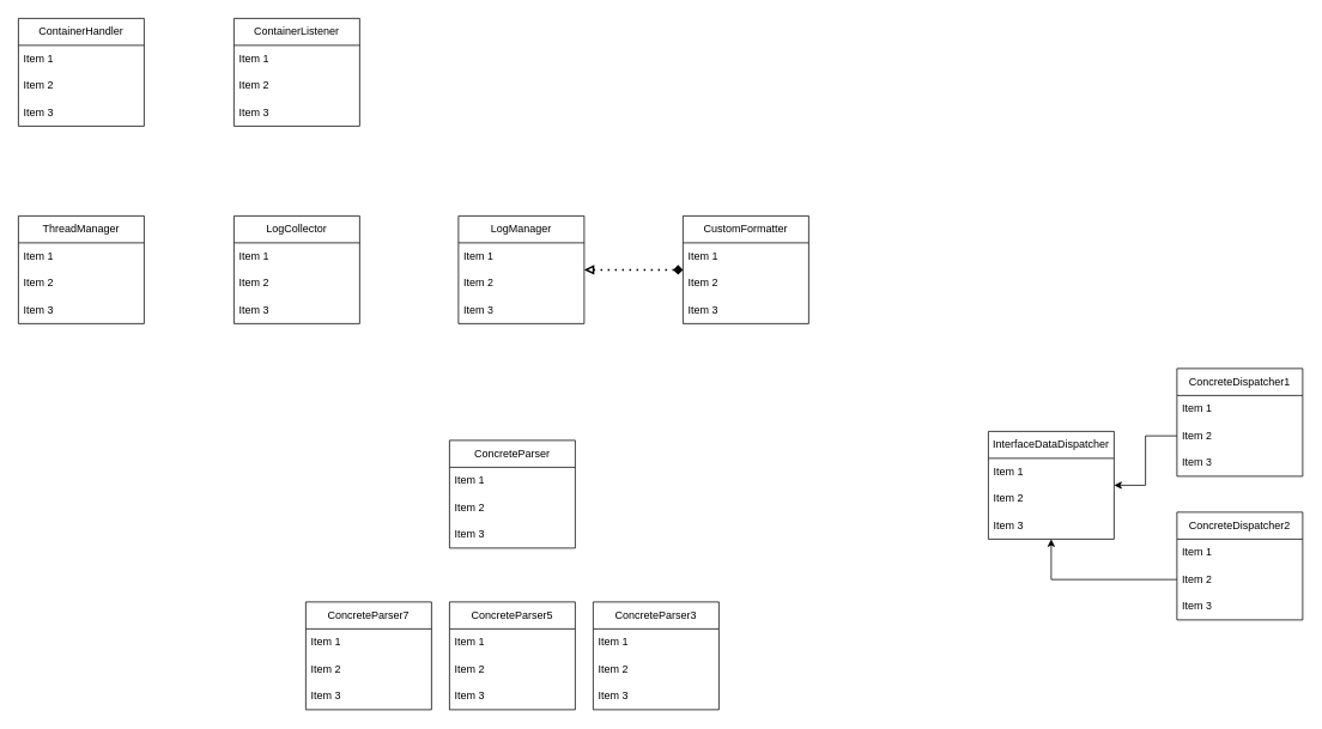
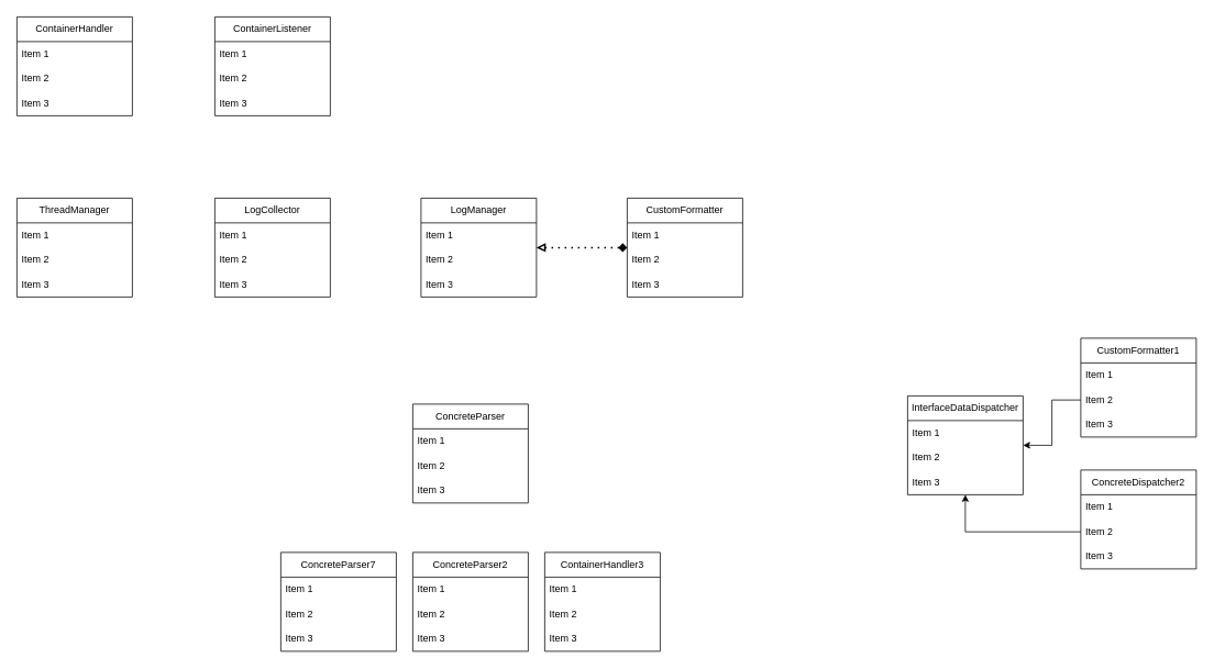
  <mxCell id="0" />
  <mxCell id="1" parent="0" />
  <mxCell id="2" value="LogManager" style="swimlane;fontStyle=0;childLayout=stackLayout;horizontal=1;startSize=30;horizontalStack=0;resizeParent=1;resizeParentMax=0;resizeLast=0;collapsible=1;marginBottom=0;whiteSpace=wrap;html=1;" vertex="1" parent="1"><mxGeometry x="510" y="240" width="140" height="120" as="geometry" /></mxCell>
  <mxCell id="3" value="Item 1" style="text;strokeColor=none;fillColor=none;align=left;verticalAlign=middle;spacingLeft=4;spacingRight=4;overflow=hidden;points=[[0,0.5],[1,0.5]];portConstraint=eastwest;rotatable=0;whiteSpace=wrap;html=1;" vertex="1" parent="2"><mxGeometry y="30" width="140" height="30" as="geometry" /></mxCell>
  <mxCell id="4" value="Item 2" style="text;strokeColor=none;fillColor=none;align=left;verticalAlign=middle;spacingLeft=4;spacingRight=4;overflow=hidden;points=[[0,0.5],[1,0.5]];portConstraint=eastwest;rotatable=0;whiteSpace=wrap;html=1;" vertex="1" parent="2"><mxGeometry y="60" width="140" height="30" as="geometry" /></mxCell>
  <mxCell id="5" value="Item 3" style="text;strokeColor=none;fillColor=none;align=left;verticalAlign=middle;spacingLeft=4;spacingRight=4;overflow=hidden;points=[[0,0.5],[1,0.5]];portConstraint=eastwest;rotatable=0;whiteSpace=wrap;html=1;" vertex="1" parent="2"><mxGeometry y="90" width="140" height="30" as="geometry" /></mxCell>
  <mxCell id="6" value="CustomFormatter" style="swimlane;fontStyle=0;childLayout=stackLayout;horizontal=1;startSize=30;horizontalStack=0;resizeParent=1;resizeParentMax=0;resizeLast=0;collapsible=1;marginBottom=0;whiteSpace=wrap;html=1;" vertex="1" parent="1"><mxGeometry x="760" y="240" width="140" height="120" as="geometry" /></mxCell>
  <mxCell id="7" value="Item 1" style="text;strokeColor=none;fillColor=none;align=left;verticalAlign=middle;spacingLeft=4;spacingRight=4;overflow=hidden;points=[[0,0.5],[1,0.5]];portConstraint=eastwest;rotatable=0;whiteSpace=wrap;html=1;" vertex="1" parent="6"><mxGeometry y="30" width="140" height="30" as="geometry" /></mxCell>
  <mxCell id="8" value="Item 2" style="text;strokeColor=none;fillColor=none;align=left;verticalAlign=middle;spacingLeft=4;spacingRight=4;overflow=hidden;points=[[0,0.5],[1,0.5]];portConstraint=eastwest;rotatable=0;whiteSpace=wrap;html=1;" vertex="1" parent="6"><mxGeometry y="60" width="140" height="30" as="geometry" /></mxCell>
  <mxCell id="9" value="Item 3" style="text;strokeColor=none;fillColor=none;align=left;verticalAlign=middle;spacingLeft=4;spacingRight=4;overflow=hidden;points=[[0,0.5],[1,0.5]];portConstraint=eastwest;rotatable=0;whiteSpace=wrap;html=1;" vertex="1" parent="6"><mxGeometry y="90" width="140" height="30" as="geometry" /></mxCell>
  <mxCell id="10" value="ConcreteParser" style="swimlane;fontStyle=0;childLayout=stackLayout;horizontal=1;startSize=30;horizontalStack=0;resizeParent=1;resizeParentMax=0;resizeLast=0;collapsible=1;marginBottom=0;whiteSpace=wrap;html=1;" vertex="1" parent="1"><mxGeometry x="500" y="490" width="140" height="120" as="geometry" /></mxCell>
  <mxCell id="11" value="Item 1" style="text;strokeColor=none;fillColor=none;align=left;verticalAlign=middle;spacingLeft=4;spacingRight=4;overflow=hidden;points=[[0,0.5],[1,0.5]];portConstraint=eastwest;rotatable=0;whiteSpace=wrap;html=1;" vertex="1" parent="10"><mxGeometry y="30" width="140" height="30" as="geometry" /></mxCell>
  <mxCell id="12" value="Item 2" style="text;strokeColor=none;fillColor=none;align=left;verticalAlign=middle;spacingLeft=4;spacingRight=4;overflow=hidden;points=[[0,0.5],[1,0.5]];portConstraint=eastwest;rotatable=0;whiteSpace=wrap;html=1;" vertex="1" parent="10"><mxGeometry y="60" width="140" height="30" as="geometry" /></mxCell>
  <mxCell id="13" value="Item 3" style="text;strokeColor=none;fillColor=none;align=left;verticalAlign=middle;spacingLeft=4;spacingRight=4;overflow=hidden;points=[[0,0.5],[1,0.5]];portConstraint=eastwest;rotatable=0;whiteSpace=wrap;html=1;" vertex="1" parent="10"><mxGeometry y="90" width="140" height="30" as="geometry" /></mxCell>
  <mxCell id="14" value="ConcreteParser7" style="swimlane;fontStyle=0;childLayout=stackLayout;horizontal=1;startSize=30;horizontalStack=0;resizeParent=1;resizeParentMax=0;resizeLast=0;collapsible=1;marginBottom=0;whiteSpace=wrap;html=1;" vertex="1" parent="1"><mxGeometry x="340" y="670" width="140" height="120" as="geometry" /></mxCell>
  <mxCell id="15" value="Item 1" style="text;strokeColor=none;fillColor=none;align=left;verticalAlign=middle;spacingLeft=4;spacingRight=4;overflow=hidden;points=[[0,0.5],[1,0.5]];portConstraint=eastwest;rotatable=0;whiteSpace=wrap;html=1;" vertex="1" parent="14"><mxGeometry y="30" width="140" height="30" as="geometry" /></mxCell>
  <mxCell id="16" value="Item 2" style="text;strokeColor=none;fillColor=none;align=left;verticalAlign=middle;spacingLeft=4;spacingRight=4;overflow=hidden;points=[[0,0.5],[1,0.5]];portConstraint=eastwest;rotatable=0;whiteSpace=wrap;html=1;" vertex="1" parent="14"><mxGeometry y="60" width="140" height="30" as="geometry" /></mxCell>
  <mxCell id="17" value="Item 3" style="text;strokeColor=none;fillColor=none;align=left;verticalAlign=middle;spacingLeft=4;spacingRight=4;overflow=hidden;points=[[0,0.5],[1,0.5]];portConstraint=eastwest;rotatable=0;whiteSpace=wrap;html=1;" vertex="1" parent="14"><mxGeometry y="90" width="140" height="30" as="geometry" /></mxCell>
- <mxCell id="18" value="ConcreteParser5" style="swimlane;fontStyle=0;childLayout=stackLayout;horizontal=1;startSize=30;horizontalStack=0;resizeParent=1;resizeParentMax=0;resizeLast=0;collapsible=1;marginBottom=0;whiteSpace=wrap;html=1;" vertex="1" parent="1"><mxGeometry x="500" y="670" width="140" height="120" as="geometry" /></mxCell>
+ <mxCell id="18" value="ConcreteParser2" style="swimlane;fontStyle=0;childLayout=stackLayout;horizontal=1;startSize=30;horizontalStack=0;resizeParent=1;resizeParentMax=0;resizeLast=0;collapsible=1;marginBottom=0;whiteSpace=wrap;html=1;" vertex="1" parent="1"><mxGeometry x="500" y="670" width="140" height="120" as="geometry" /></mxCell>
  <mxCell id="19" value="Item 1" style="text;strokeColor=none;fillColor=none;align=left;verticalAlign=middle;spacingLeft=4;spacingRight=4;overflow=hidden;points=[[0,0.5],[1,0.5]];portConstraint=eastwest;rotatable=0;whiteSpace=wrap;html=1;" vertex="1" parent="18"><mxGeometry y="30" width="140" height="30" as="geometry" /></mxCell>
  <mxCell id="20" value="Item 2" style="text;strokeColor=none;fillColor=none;align=left;verticalAlign=middle;spacingLeft=4;spacingRight=4;overflow=hidden;points=[[0,0.5],[1,0.5]];portConstraint=eastwest;rotatable=0;whiteSpace=wrap;html=1;" vertex="1" parent="18"><mxGeometry y="60" width="140" height="30" as="geometry" /></mxCell>
  <mxCell id="21" value="Item 3" style="text;strokeColor=none;fillColor=none;align=left;verticalAlign=middle;spacingLeft=4;spacingRight=4;overflow=hidden;points=[[0,0.5],[1,0.5]];portConstraint=eastwest;rotatable=0;whiteSpace=wrap;html=1;" vertex="1" parent="18"><mxGeometry y="90" width="140" height="30" as="geometry" /></mxCell>
- <mxCell id="22" value="ConcreteParser3" style="swimlane;fontStyle=0;childLayout=stackLayout;horizontal=1;startSize=30;horizontalStack=0;resizeParent=1;resizeParentMax=0;resizeLast=0;collapsible=1;marginBottom=0;whiteSpace=wrap;html=1;" vertex="1" parent="1"><mxGeometry x="660" y="670" width="140" height="120" as="geometry" /></mxCell>
+ <mxCell id="22" value="ContainerHandler3" style="swimlane;fontStyle=0;childLayout=stackLayout;horizontal=1;startSize=30;horizontalStack=0;resizeParent=1;resizeParentMax=0;resizeLast=0;collapsible=1;marginBottom=0;whiteSpace=wrap;html=1;" vertex="1" parent="1"><mxGeometry x="660" y="670" width="140" height="120" as="geometry" /></mxCell>
  <mxCell id="23" value="Item 1" style="text;strokeColor=none;fillColor=none;align=left;verticalAlign=middle;spacingLeft=4;spacingRight=4;overflow=hidden;points=[[0,0.5],[1,0.5]];portConstraint=eastwest;rotatable=0;whiteSpace=wrap;html=1;" vertex="1" parent="22"><mxGeometry y="30" width="140" height="30" as="geometry" /></mxCell>
  <mxCell id="24" value="Item 2" style="text;strokeColor=none;fillColor=none;align=left;verticalAlign=middle;spacingLeft=4;spacingRight=4;overflow=hidden;points=[[0,0.5],[1,0.5]];portConstraint=eastwest;rotatable=0;whiteSpace=wrap;html=1;" vertex="1" parent="22"><mxGeometry y="60" width="140" height="30" as="geometry" /></mxCell>
  <mxCell id="25" value="Item 3" style="text;strokeColor=none;fillColor=none;align=left;verticalAlign=middle;spacingLeft=4;spacingRight=4;overflow=hidden;points=[[0,0.5],[1,0.5]];portConstraint=eastwest;rotatable=0;whiteSpace=wrap;html=1;" vertex="1" parent="22"><mxGeometry y="90" width="140" height="30" as="geometry" /></mxCell>
  <mxCell id="26" value="InterfaceDataDispatcher" style="swimlane;fontStyle=0;childLayout=stackLayout;horizontal=1;startSize=30;horizontalStack=0;resizeParent=1;resizeParentMax=0;resizeLast=0;collapsible=1;marginBottom=0;whiteSpace=wrap;html=1;" vertex="1" parent="1"><mxGeometry x="1100" y="480" width="140" height="120" as="geometry" /></mxCell>
  <mxCell id="27" value="Item 1" style="text;strokeColor=none;fillColor=none;align=left;verticalAlign=middle;spacingLeft=4;spacingRight=4;overflow=hidden;points=[[0,0.5],[1,0.5]];portConstraint=eastwest;rotatable=0;whiteSpace=wrap;html=1;" vertex="1" parent="26"><mxGeometry y="30" width="140" height="30" as="geometry" /></mxCell>
  <mxCell id="28" value="Item 2" style="text;strokeColor=none;fillColor=none;align=left;verticalAlign=middle;spacingLeft=4;spacingRight=4;overflow=hidden;points=[[0,0.5],[1,0.5]];portConstraint=eastwest;rotatable=0;whiteSpace=wrap;html=1;" vertex="1" parent="26"><mxGeometry y="60" width="140" height="30" as="geometry" /></mxCell>
  <mxCell id="29" value="Item 3" style="text;strokeColor=none;fillColor=none;align=left;verticalAlign=middle;spacingLeft=4;spacingRight=4;overflow=hidden;points=[[0,0.5],[1,0.5]];portConstraint=eastwest;rotatable=0;whiteSpace=wrap;html=1;" vertex="1" parent="26"><mxGeometry y="90" width="140" height="30" as="geometry" /></mxCell>
- <mxCell id="30" value="ConcreteDispatcher1" style="swimlane;fontStyle=0;childLayout=stackLayout;horizontal=1;startSize=30;horizontalStack=0;resizeParent=1;resizeParentMax=0;resizeLast=0;collapsible=1;marginBottom=0;whiteSpace=wrap;html=1;" vertex="1" parent="1"><mxGeometry x="1310" y="410" width="140" height="120" as="geometry" /></mxCell>
+ <mxCell id="30" value="CustomFormatter1" style="swimlane;fontStyle=0;childLayout=stackLayout;horizontal=1;startSize=30;horizontalStack=0;resizeParent=1;resizeParentMax=0;resizeLast=0;collapsible=1;marginBottom=0;whiteSpace=wrap;html=1;" vertex="1" parent="1"><mxGeometry x="1310" y="410" width="140" height="120" as="geometry" /></mxCell>
  <mxCell id="31" value="Item 1" style="text;strokeColor=none;fillColor=none;align=left;verticalAlign=middle;spacingLeft=4;spacingRight=4;overflow=hidden;points=[[0,0.5],[1,0.5]];portConstraint=eastwest;rotatable=0;whiteSpace=wrap;html=1;" vertex="1" parent="30"><mxGeometry y="30" width="140" height="30" as="geometry" /></mxCell>
  <mxCell id="32" value="Item 2" style="text;strokeColor=none;fillColor=none;align=left;verticalAlign=middle;spacingLeft=4;spacingRight=4;overflow=hidden;points=[[0,0.5],[1,0.5]];portConstraint=eastwest;rotatable=0;whiteSpace=wrap;html=1;" vertex="1" parent="30"><mxGeometry y="60" width="140" height="30" as="geometry" /></mxCell>
  <mxCell id="33" value="Item 3" style="text;strokeColor=none;fillColor=none;align=left;verticalAlign=middle;spacingLeft=4;spacingRight=4;overflow=hidden;points=[[0,0.5],[1,0.5]];portConstraint=eastwest;rotatable=0;whiteSpace=wrap;html=1;" vertex="1" parent="30"><mxGeometry y="90" width="140" height="30" as="geometry" /></mxCell>
  <mxCell id="34" value="ConcreteDispatcher2" style="swimlane;fontStyle=0;childLayout=stackLayout;horizontal=1;startSize=30;horizontalStack=0;resizeParent=1;resizeParentMax=0;resizeLast=0;collapsible=1;marginBottom=0;whiteSpace=wrap;html=1;" vertex="1" parent="1"><mxGeometry x="1310" y="570" width="140" height="120" as="geometry" /></mxCell>
  <mxCell id="35" value="Item 1" style="text;strokeColor=none;fillColor=none;align=left;verticalAlign=middle;spacingLeft=4;spacingRight=4;overflow=hidden;points=[[0,0.5],[1,0.5]];portConstraint=eastwest;rotatable=0;whiteSpace=wrap;html=1;" vertex="1" parent="34"><mxGeometry y="30" width="140" height="30" as="geometry" /></mxCell>
  <mxCell id="36" value="Item 2" style="text;strokeColor=none;fillColor=none;align=left;verticalAlign=middle;spacingLeft=4;spacingRight=4;overflow=hidden;points=[[0,0.5],[1,0.5]];portConstraint=eastwest;rotatable=0;whiteSpace=wrap;html=1;" vertex="1" parent="34"><mxGeometry y="60" width="140" height="30" as="geometry" /></mxCell>
  <mxCell id="37" value="Item 3" style="text;strokeColor=none;fillColor=none;align=left;verticalAlign=middle;spacingLeft=4;spacingRight=4;overflow=hidden;points=[[0,0.5],[1,0.5]];portConstraint=eastwest;rotatable=0;whiteSpace=wrap;html=1;" vertex="1" parent="34"><mxGeometry y="90" width="140" height="30" as="geometry" /></mxCell>
  <mxCell id="38" value="LogCollector" style="swimlane;fontStyle=0;childLayout=stackLayout;horizontal=1;startSize=30;horizontalStack=0;resizeParent=1;resizeParentMax=0;resizeLast=0;collapsible=1;marginBottom=0;whiteSpace=wrap;html=1;" vertex="1" parent="1"><mxGeometry x="260" y="240" width="140" height="120" as="geometry" /></mxCell>
  <mxCell id="39" value="Item 1" style="text;strokeColor=none;fillColor=none;align=left;verticalAlign=middle;spacingLeft=4;spacingRight=4;overflow=hidden;points=[[0,0.5],[1,0.5]];portConstraint=eastwest;rotatable=0;whiteSpace=wrap;html=1;" vertex="1" parent="38"><mxGeometry y="30" width="140" height="30" as="geometry" /></mxCell>
  <mxCell id="40" value="Item 2" style="text;strokeColor=none;fillColor=none;align=left;verticalAlign=middle;spacingLeft=4;spacingRight=4;overflow=hidden;points=[[0,0.5],[1,0.5]];portConstraint=eastwest;rotatable=0;whiteSpace=wrap;html=1;" vertex="1" parent="38"><mxGeometry y="60" width="140" height="30" as="geometry" /></mxCell>
  <mxCell id="41" value="Item 3" style="text;strokeColor=none;fillColor=none;align=left;verticalAlign=middle;spacingLeft=4;spacingRight=4;overflow=hidden;points=[[0,0.5],[1,0.5]];portConstraint=eastwest;rotatable=0;whiteSpace=wrap;html=1;" vertex="1" parent="38"><mxGeometry y="90" width="140" height="30" as="geometry" /></mxCell>
  <mxCell id="42" value="ThreadManager" style="swimlane;fontStyle=0;childLayout=stackLayout;horizontal=1;startSize=30;horizontalStack=0;resizeParent=1;resizeParentMax=0;resizeLast=0;collapsible=1;marginBottom=0;whiteSpace=wrap;html=1;" vertex="1" parent="1"><mxGeometry x="20" y="240" width="140" height="120" as="geometry" /></mxCell>
  <mxCell id="43" value="Item 1" style="text;strokeColor=none;fillColor=none;align=left;verticalAlign=middle;spacingLeft=4;spacingRight=4;overflow=hidden;points=[[0,0.5],[1,0.5]];portConstraint=eastwest;rotatable=0;whiteSpace=wrap;html=1;" vertex="1" parent="42"><mxGeometry y="30" width="140" height="30" as="geometry" /></mxCell>
  <mxCell id="44" value="Item 2" style="text;strokeColor=none;fillColor=none;align=left;verticalAlign=middle;spacingLeft=4;spacingRight=4;overflow=hidden;points=[[0,0.5],[1,0.5]];portConstraint=eastwest;rotatable=0;whiteSpace=wrap;html=1;" vertex="1" parent="42"><mxGeometry y="60" width="140" height="30" as="geometry" /></mxCell>
  <mxCell id="45" value="Item 3" style="text;strokeColor=none;fillColor=none;align=left;verticalAlign=middle;spacingLeft=4;spacingRight=4;overflow=hidden;points=[[0,0.5],[1,0.5]];portConstraint=eastwest;rotatable=0;whiteSpace=wrap;html=1;" vertex="1" parent="42"><mxGeometry y="90" width="140" height="30" as="geometry" /></mxCell>
  <mxCell id="46" value="ContainerListener" style="swimlane;fontStyle=0;childLayout=stackLayout;horizontal=1;startSize=30;horizontalStack=0;resizeParent=1;resizeParentMax=0;resizeLast=0;collapsible=1;marginBottom=0;whiteSpace=wrap;html=1;" vertex="1" parent="1"><mxGeometry x="260" y="20" width="140" height="120" as="geometry" /></mxCell>
  <mxCell id="47" value="Item 1" style="text;strokeColor=none;fillColor=none;align=left;verticalAlign=middle;spacingLeft=4;spacingRight=4;overflow=hidden;points=[[0,0.5],[1,0.5]];portConstraint=eastwest;rotatable=0;whiteSpace=wrap;html=1;" vertex="1" parent="46"><mxGeometry y="30" width="140" height="30" as="geometry" /></mxCell>
  <mxCell id="48" value="Item 2" style="text;strokeColor=none;fillColor=none;align=left;verticalAlign=middle;spacingLeft=4;spacingRight=4;overflow=hidden;points=[[0,0.5],[1,0.5]];portConstraint=eastwest;rotatable=0;whiteSpace=wrap;html=1;" vertex="1" parent="46"><mxGeometry y="60" width="140" height="30" as="geometry" /></mxCell>
  <mxCell id="49" value="Item 3" style="text;strokeColor=none;fillColor=none;align=left;verticalAlign=middle;spacingLeft=4;spacingRight=4;overflow=hidden;points=[[0,0.5],[1,0.5]];portConstraint=eastwest;rotatable=0;whiteSpace=wrap;html=1;" vertex="1" parent="46"><mxGeometry y="90" width="140" height="30" as="geometry" /></mxCell>
  <mxCell id="50" value="ContainerHandler" style="swimlane;fontStyle=0;childLayout=stackLayout;horizontal=1;startSize=30;horizontalStack=0;resizeParent=1;resizeParentMax=0;resizeLast=0;collapsible=1;marginBottom=0;whiteSpace=wrap;html=1;" vertex="1" parent="1"><mxGeometry x="20" y="20" width="140" height="120" as="geometry" /></mxCell>
  <mxCell id="51" value="Item 1" style="text;strokeColor=none;fillColor=none;align=left;verticalAlign=middle;spacingLeft=4;spacingRight=4;overflow=hidden;points=[[0,0.5],[1,0.5]];portConstraint=eastwest;rotatable=0;whiteSpace=wrap;html=1;" vertex="1" parent="50"><mxGeometry y="30" width="140" height="30" as="geometry" /></mxCell>
  <mxCell id="52" value="Item 2" style="text;strokeColor=none;fillColor=none;align=left;verticalAlign=middle;spacingLeft=4;spacingRight=4;overflow=hidden;points=[[0,0.5],[1,0.5]];portConstraint=eastwest;rotatable=0;whiteSpace=wrap;html=1;" vertex="1" parent="50"><mxGeometry y="60" width="140" height="30" as="geometry" /></mxCell>
  <mxCell id="53" value="Item 3" style="text;strokeColor=none;fillColor=none;align=left;verticalAlign=middle;spacingLeft=4;spacingRight=4;overflow=hidden;points=[[0,0.5],[1,0.5]];portConstraint=eastwest;rotatable=0;whiteSpace=wrap;html=1;" vertex="1" parent="50"><mxGeometry y="90" width="140" height="30" as="geometry" /></mxCell>
  <mxCell id="54" value="" style="endArrow=diamond;dashed=1;html=1;dashPattern=1 3;strokeWidth=2;rounded=0;startArrow=block;startFill=0;" edge="1" parent="1" source="2" target="6"><mxGeometry width="50" height="50" relative="1" as="geometry"><mxPoint x="720" y="490" as="sourcePoint" /><mxPoint x="770" y="440" as="targetPoint" /></mxGeometry></mxCell>
  <mxCell id="55" style="edgeStyle=orthogonalEdgeStyle;rounded=0;orthogonalLoop=1;jettySize=auto;html=1;exitX=0;exitY=0.5;exitDx=0;exitDy=0;" edge="1" parent="1" source="32" target="26"><mxGeometry relative="1" as="geometry" /></mxCell>
  <mxCell id="56" style="edgeStyle=orthogonalEdgeStyle;rounded=0;orthogonalLoop=1;jettySize=auto;html=1;exitX=0;exitY=0.5;exitDx=0;exitDy=0;" edge="1" parent="1" source="36" target="26"><mxGeometry relative="1" as="geometry" /></mxCell>
